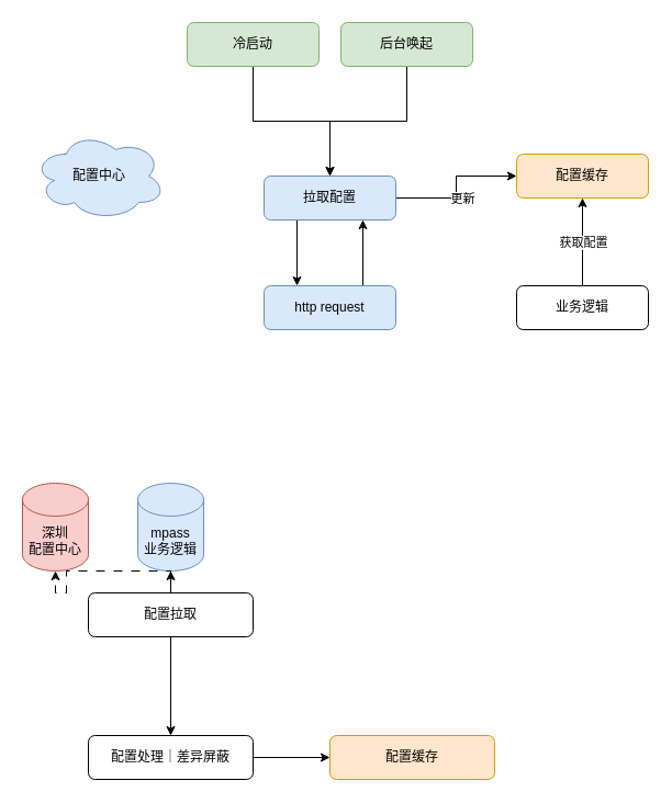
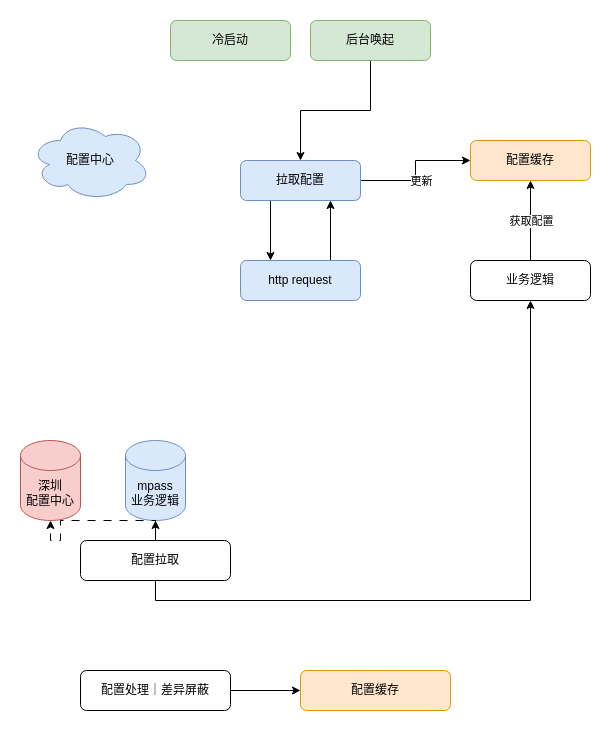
  <mxCell id="0" />
  <mxCell id="1" parent="0" />
  <mxCell id="2" style="edgeStyle=orthogonalEdgeStyle;rounded=0;orthogonalLoop=1;jettySize=auto;html=1;exitX=0.75;exitY=0;exitDx=0;exitDy=0;entryX=0.75;entryY=1;entryDx=0;entryDy=0;" edge="1" parent="1" source="3" target="9"><mxGeometry relative="1" as="geometry" /></mxCell>
  <mxCell id="3" value="http request" style="rounded=1;whiteSpace=wrap;html=1;fillColor=#dae8fc;strokeColor=#6c8ebf;" vertex="1" parent="1"><mxGeometry x="240" y="260" width="120" height="40" as="geometry" /></mxCell>
- <mxCell id="4" value="" style="edgeStyle=orthogonalEdgeStyle;rounded=0;orthogonalLoop=1;jettySize=auto;html=1;" edge="1" parent="1" source="5" target="9"><mxGeometry relative="1" as="geometry" /></mxCell>
  <mxCell id="5" value="冷启动" style="rounded=1;whiteSpace=wrap;html=1;fillColor=#d5e8d4;strokeColor=#82b366;" vertex="1" parent="1"><mxGeometry x="170" y="20" width="120" height="40" as="geometry" /></mxCell>
  <mxCell id="6" style="edgeStyle=orthogonalEdgeStyle;rounded=0;orthogonalLoop=1;jettySize=auto;html=1;exitX=0.25;exitY=1;exitDx=0;exitDy=0;entryX=0.25;entryY=0;entryDx=0;entryDy=0;" edge="1" parent="1" source="9" target="3"><mxGeometry relative="1" as="geometry" /></mxCell>
  <mxCell id="7" style="edgeStyle=orthogonalEdgeStyle;rounded=0;orthogonalLoop=1;jettySize=auto;html=1;exitX=1;exitY=0.5;exitDx=0;exitDy=0;entryX=0;entryY=0.5;entryDx=0;entryDy=0;" edge="1" parent="1" source="9" target="10"><mxGeometry relative="1" as="geometry" /></mxCell>
  <mxCell id="8" value="更新" style="edgeLabel;html=1;align=center;verticalAlign=middle;resizable=0;points=[];" vertex="1" connectable="0" parent="7"><mxGeometry x="-0.169" y="2" relative="1" as="geometry"><mxPoint x="6" y="2" as="offset" /></mxGeometry></mxCell>
  <mxCell id="9" value="拉取配置" style="rounded=1;whiteSpace=wrap;html=1;fillColor=#dae8fc;strokeColor=#6c8ebf;" vertex="1" parent="1"><mxGeometry x="240" y="160" width="120" height="40" as="geometry" /></mxCell>
  <mxCell id="10" value="配置缓存" style="whiteSpace=wrap;html=1;rounded=1;fillColor=#ffe6cc;strokeColor=#d79b00;" vertex="1" parent="1"><mxGeometry x="470" y="140" width="120" height="40" as="geometry" /></mxCell>
  <mxCell id="11" style="edgeStyle=orthogonalEdgeStyle;rounded=0;orthogonalLoop=1;jettySize=auto;html=1;exitX=0.25;exitY=0;exitDx=0;exitDy=0;entryX=0.5;entryY=1;entryDx=0;entryDy=0;" edge="1" parent="1" source="13" target="10"><mxGeometry relative="1" as="geometry"><Array as="points"><mxPoint x="530" y="280" /></Array></mxGeometry></mxCell>
  <mxCell id="12" value="获取配置" style="edgeLabel;html=1;align=center;verticalAlign=middle;resizable=0;points=[];" vertex="1" connectable="0" parent="11"><mxGeometry x="-0.01" y="1" relative="1" as="geometry"><mxPoint x="1" y="-36" as="offset" /></mxGeometry></mxCell>
  <mxCell id="13" value="业务逻辑" style="whiteSpace=wrap;html=1;rounded=1;" vertex="1" parent="1"><mxGeometry x="470" y="260" width="120" height="40" as="geometry" /></mxCell>
  <mxCell id="14" style="edgeStyle=orthogonalEdgeStyle;rounded=0;orthogonalLoop=1;jettySize=auto;html=1;exitX=0.5;exitY=1;exitDx=0;exitDy=0;entryX=0.5;entryY=0;entryDx=0;entryDy=0;" edge="1" parent="1" source="15" target="9"><mxGeometry relative="1" as="geometry" /></mxCell>
  <mxCell id="15" value="后台唤起" style="rounded=1;whiteSpace=wrap;html=1;fillColor=#d5e8d4;strokeColor=#82b366;" vertex="1" parent="1"><mxGeometry x="310" y="20" width="120" height="40" as="geometry" /></mxCell>
  <mxCell id="16" value="配置中心" style="ellipse;shape=cloud;whiteSpace=wrap;html=1;fillColor=#dae8fc;strokeColor=#6c8ebf;" vertex="1" parent="1"><mxGeometry x="30" y="120" width="120" height="80" as="geometry" /></mxCell>
  <mxCell id="17" value="深圳&lt;br&gt;配置中心" style="shape=cylinder3;whiteSpace=wrap;html=1;boundedLbl=1;backgroundOutline=1;size=15;shadow=0;fillColor=#f8cecc;strokeColor=#b85450;" vertex="1" parent="1"><mxGeometry x="20" y="440" width="60" height="80" as="geometry" /></mxCell>
  <mxCell id="18" value="mpass&lt;br&gt;业务逻辑" style="shape=cylinder3;whiteSpace=wrap;html=1;boundedLbl=1;backgroundOutline=1;size=15;fillColor=#dae8fc;strokeColor=#6c8ebf;" vertex="1" parent="1"><mxGeometry x="125" y="440" width="60" height="80" as="geometry" /></mxCell>
- <mxCell id="19" style="edgeStyle=orthogonalEdgeStyle;rounded=0;orthogonalLoop=1;jettySize=auto;html=1;exitX=0.5;exitY=1;exitDx=0;exitDy=0;entryX=0.5;entryY=0;entryDx=0;entryDy=0;" edge="1" parent="1" source="20" target="24"><mxGeometry relative="1" as="geometry" /></mxCell>
+ <mxCell id="19" style="edgeStyle=orthogonalEdgeStyle;rounded=0;orthogonalLoop=1;jettySize=auto;html=1;exitX=0.5;exitY=1;exitDx=0;exitDy=0;" edge="1" parent="1" source="20" target="13"><mxGeometry relative="1" as="geometry" /></mxCell>
  <mxCell id="20" value="配置拉取" style="rounded=1;whiteSpace=wrap;html=1;" vertex="1" parent="1"><mxGeometry x="80" y="540" width="150" height="40" as="geometry" /></mxCell>
  <mxCell id="21" style="edgeStyle=orthogonalEdgeStyle;rounded=0;orthogonalLoop=1;jettySize=auto;html=1;exitX=0.5;exitY=0;exitDx=0;exitDy=0;entryX=0.5;entryY=1;entryDx=0;entryDy=0;entryPerimeter=0;dashed=1;dashPattern=8 8;shadow=0;" edge="1" parent="1" source="20" target="17"><mxGeometry relative="1" as="geometry" /></mxCell>
  <mxCell id="22" style="edgeStyle=orthogonalEdgeStyle;rounded=0;orthogonalLoop=1;jettySize=auto;html=1;exitX=0.5;exitY=0;exitDx=0;exitDy=0;entryX=0.5;entryY=1;entryDx=0;entryDy=0;entryPerimeter=0;" edge="1" parent="1" source="20" target="18"><mxGeometry relative="1" as="geometry" /></mxCell>
  <mxCell id="23" style="edgeStyle=orthogonalEdgeStyle;rounded=0;orthogonalLoop=1;jettySize=auto;html=1;exitX=1;exitY=0.5;exitDx=0;exitDy=0;" edge="1" parent="1" source="24" target="25"><mxGeometry relative="1" as="geometry" /></mxCell>
  <mxCell id="24" value="配置处理｜差异屏蔽" style="rounded=1;whiteSpace=wrap;html=1;" vertex="1" parent="1"><mxGeometry x="80" y="670" width="150" height="40" as="geometry" /></mxCell>
  <mxCell id="25" value="配置缓存" style="rounded=1;whiteSpace=wrap;html=1;fillColor=#ffe6cc;strokeColor=#d79b00;" vertex="1" parent="1"><mxGeometry x="300" y="670" width="150" height="40" as="geometry" /></mxCell>
